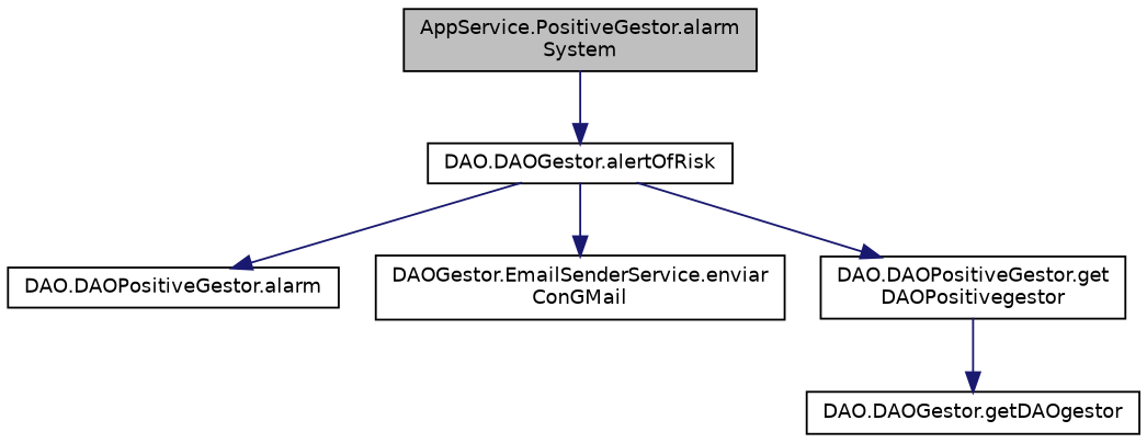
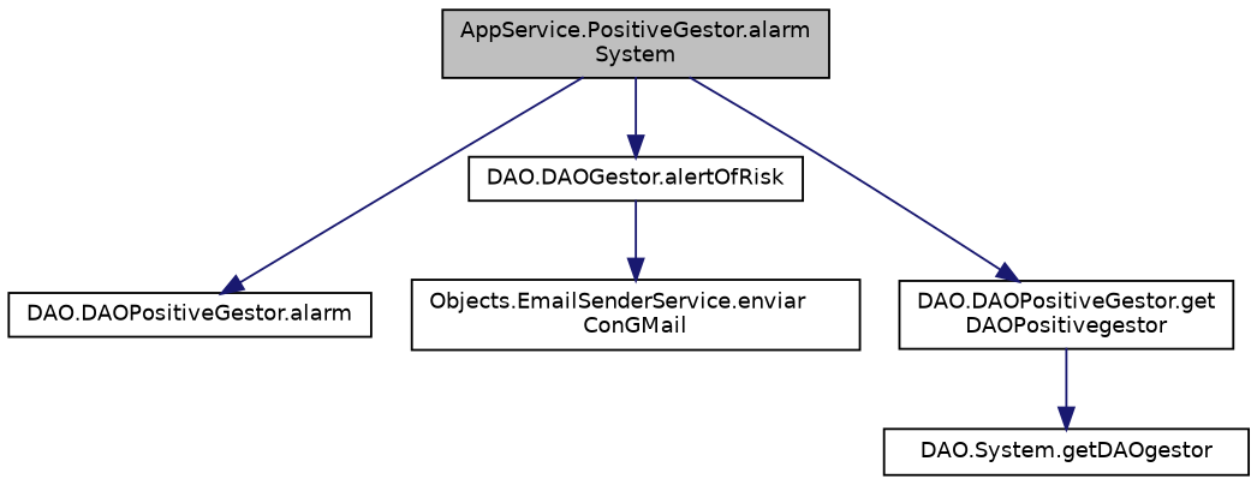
  digraph {
    rankdir=TB
    node [color=black fillcolor=white fontname=Helvetica fontsize=10 shape=record style=filled]
    edge [color=midnightblue fontname=Helvetica fontsize=10 labelfontname=Helvetica labelfontsize=10 style=solid]
    n1 [fillcolor=grey75 fontcolor=black height=0.2 label="AppService.PositiveGestor.alarm\lSystem" width=0.4]
    n2 [height=0.2 label="DAO.DAOGestor.alertOfRisk" width=0.4]
    n3 [height=0.2 label="DAO.DAOPositiveGestor.alarm" width=0.4]
    n4 [height=0.2 label="DAO.DAOPositiveGestor.get\lDAOPositivegestor" width=0.4]
-   n5 [height=0.2 label="DAOGestor.EmailSenderService.enviar\lConGMail" width=0.4]
-   n6 [height=0.2 label="DAO.DAOGestor.getDAOgestor" width=0.4]
+   n5 [height=0.2 label="Objects.EmailSenderService.enviar\lConGMail" width=0.4]
+   n6 [height=0.2 label="DAO.System.getDAOgestor" width=0.4]
    n1 -> n2
-   n2 -> n3
-   n2 -> n4
+   n1 -> n3
+   n1 -> n4
    n2 -> n5
    n4 -> n6
  }
